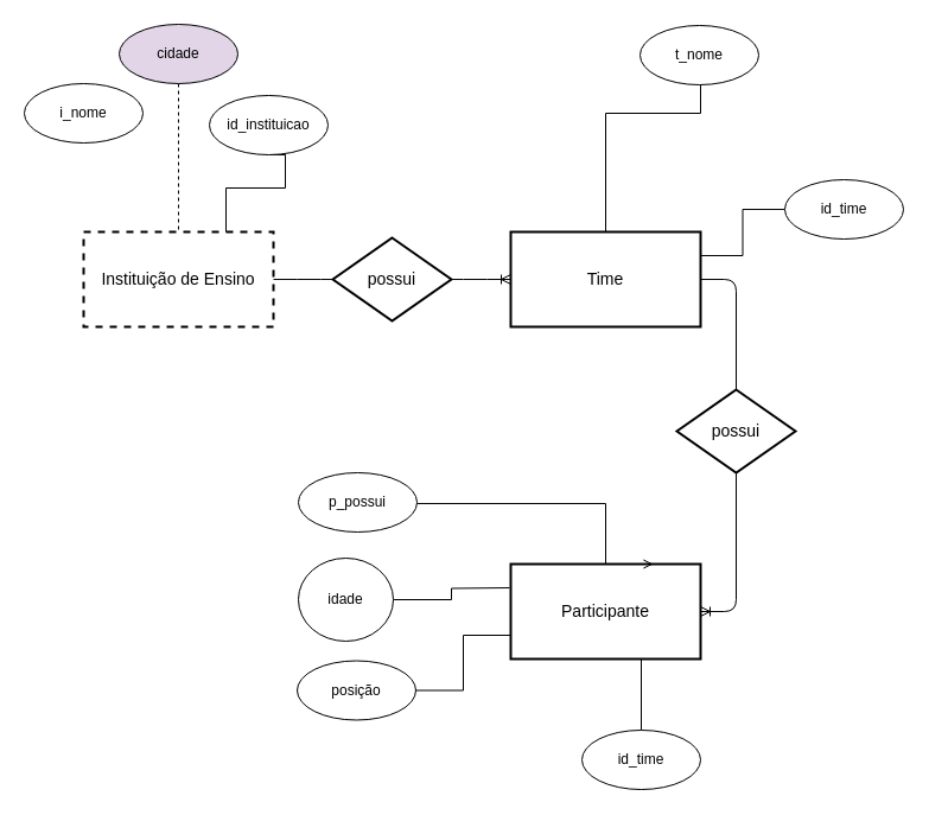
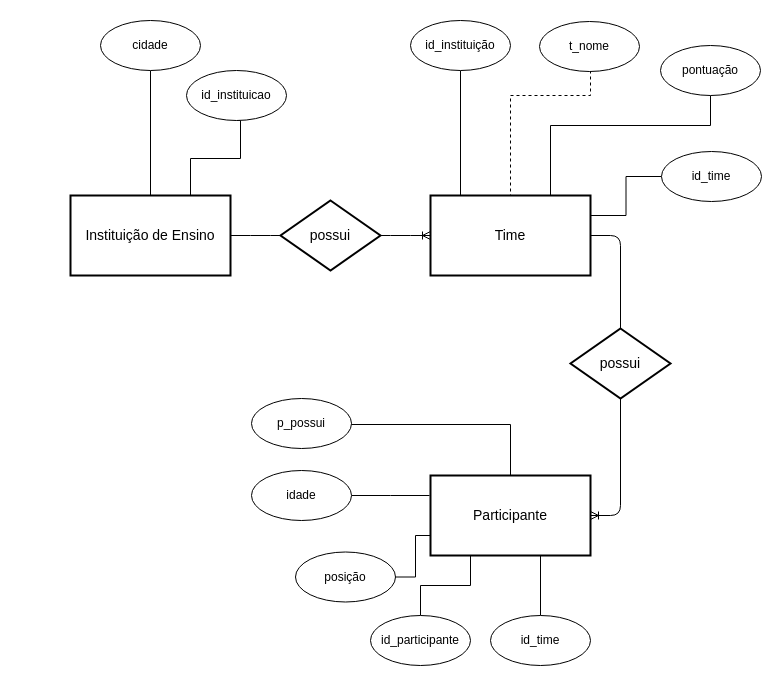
  <mxCell id="0" />
  <mxCell id="1" parent="0" />
- <mxCell id="2" value="Instituição de Ensino" style="strokeWidth=2;whiteSpace=wrap;html=1;align=center;fontSize=14;dashed=1;" vertex="1" parent="1"><mxGeometry x="70" y="195" width="160" height="80" as="geometry" /></mxCell>
+ <mxCell id="2" value="Instituição de Ensino" style="strokeWidth=2;whiteSpace=wrap;html=1;align=center;fontSize=14;" vertex="1" parent="1"><mxGeometry x="70" y="195" width="160" height="80" as="geometry" /></mxCell>
  <mxCell id="3" value="Time" style="strokeWidth=2;whiteSpace=wrap;html=1;align=center;fontSize=14;" vertex="1" parent="1"><mxGeometry x="430" y="195" width="160" height="80" as="geometry" /></mxCell>
  <mxCell id="4" value="Participante" style="strokeWidth=2;whiteSpace=wrap;html=1;align=center;fontSize=14;" vertex="1" parent="1"><mxGeometry x="430" y="475" width="160" height="80" as="geometry" /></mxCell>
  <mxCell id="5" value="" style="edgeStyle=entityRelationEdgeStyle;fontSize=12;html=1;endArrow=ERoneToMany;exitX=1;exitY=0.5;exitDx=0;exitDy=0;" edge="1" parent="1" source="2"><mxGeometry width="100" height="100" relative="1" as="geometry"><mxPoint x="330" y="335" as="sourcePoint" /><mxPoint x="430" y="235" as="targetPoint" /></mxGeometry></mxCell>
  <mxCell id="6" value="" style="edgeStyle=entityRelationEdgeStyle;fontSize=12;html=1;endArrow=ERoneToMany;exitX=1;exitY=0.5;exitDx=0;exitDy=0;" edge="1" parent="1" source="3" target="4"><mxGeometry width="100" height="100" relative="1" as="geometry"><mxPoint x="470" y="295" as="sourcePoint" /><mxPoint x="650" y="515" as="targetPoint" /></mxGeometry></mxCell>
  <mxCell id="7" value="possui" style="shape=rhombus;strokeWidth=2;fontSize=17;perimeter=rhombusPerimeter;whiteSpace=wrap;html=1;align=center;fontSize=14;" vertex="1" parent="1"><mxGeometry x="280" y="200" width="100" height="70" as="geometry" /></mxCell>
  <mxCell id="8" value="possui" style="shape=rhombus;strokeWidth=2;fontSize=17;perimeter=rhombusPerimeter;whiteSpace=wrap;html=1;align=center;fontSize=14;" vertex="1" parent="1"><mxGeometry x="570" y="328" width="100" height="70" as="geometry" /></mxCell>
- <mxCell id="9" value="i_nome" style="ellipse;whiteSpace=wrap;html=1;" vertex="1" parent="1"><mxGeometry x="20" y="70" width="100" height="50" as="geometry" /></mxCell>
- <mxCell id="10" style="edgeStyle=orthogonalEdgeStyle;rounded=0;orthogonalLoop=1;jettySize=auto;html=1;exitX=0.5;exitY=1;exitDx=0;exitDy=0;entryX=0.5;entryY=0;entryDx=0;entryDy=0;endArrow=none;endFill=0;dashed=1;" edge="1" parent="1" source="11" target="2"><mxGeometry relative="1" as="geometry" /></mxCell>
- <mxCell id="11" value="cidade" style="ellipse;whiteSpace=wrap;html=1;fillColor=#e1d5e7;" vertex="1" parent="1"><mxGeometry x="100" y="20" width="100" height="50" as="geometry" /></mxCell>
+ <mxCell id="10" style="edgeStyle=orthogonalEdgeStyle;rounded=0;orthogonalLoop=1;jettySize=auto;html=1;exitX=0.5;exitY=1;exitDx=0;exitDy=0;entryX=0.5;entryY=0;entryDx=0;entryDy=0;endArrow=none;endFill=0;" edge="1" parent="1" source="11" target="2"><mxGeometry relative="1" as="geometry" /></mxCell>
+ <mxCell id="11" value="cidade" style="ellipse;whiteSpace=wrap;html=1;" vertex="1" parent="1"><mxGeometry x="100" y="20" width="100" height="50" as="geometry" /></mxCell>
  <mxCell id="12" style="edgeStyle=orthogonalEdgeStyle;rounded=0;orthogonalLoop=1;jettySize=auto;html=1;exitX=0.5;exitY=1;exitDx=0;exitDy=0;entryX=0.75;entryY=0;entryDx=0;entryDy=0;endArrow=none;endFill=0;" edge="1" parent="1" source="13" target="2"><mxGeometry relative="1" as="geometry"><Array as="points"><mxPoint x="240" y="158" /><mxPoint x="190" y="158" /></Array></mxGeometry></mxCell>
- <mxCell id="13" value="id_instituicao" style="ellipse;whiteSpace=wrap;html=1;" vertex="1" parent="1"><mxGeometry x="176" y="80" width="100" height="50" as="geometry" /></mxCell>
- <mxCell id="14" style="edgeStyle=orthogonalEdgeStyle;rounded=0;orthogonalLoop=1;jettySize=auto;html=1;exitX=0.5;exitY=1;exitDx=0;exitDy=0;entryX=0.5;entryY=0;entryDx=0;entryDy=0;endArrow=none;endFill=0;" edge="1" parent="1" source="15" target="3"><mxGeometry relative="1" as="geometry"><Array as="points"><mxPoint x="590" y="95" /><mxPoint x="510" y="95" /></Array></mxGeometry></mxCell>
+ <mxCell id="13" value="id_instituicao" style="ellipse;whiteSpace=wrap;html=1;" vertex="1" parent="1"><mxGeometry x="186" y="70" width="100" height="50" as="geometry" /></mxCell>
+ <mxCell id="14" style="edgeStyle=orthogonalEdgeStyle;rounded=0;orthogonalLoop=1;jettySize=auto;html=1;exitX=0.5;exitY=1;exitDx=0;exitDy=0;entryX=0.5;entryY=0;entryDx=0;entryDy=0;endArrow=none;endFill=0;dashed=1;" edge="1" parent="1" source="15" target="3"><mxGeometry relative="1" as="geometry"><Array as="points"><mxPoint x="590" y="95" /><mxPoint x="510" y="95" /></Array></mxGeometry></mxCell>
  <mxCell id="15" value="t_nome" style="ellipse;whiteSpace=wrap;html=1;" vertex="1" parent="1"><mxGeometry x="539" y="21" width="100" height="50" as="geometry" /></mxCell>
+ <mxCell id="16" style="edgeStyle=orthogonalEdgeStyle;rounded=0;orthogonalLoop=1;jettySize=auto;html=1;exitX=0.5;exitY=1;exitDx=0;exitDy=0;entryX=0.75;entryY=0;entryDx=0;entryDy=0;endArrow=none;endFill=0;" edge="1" parent="1" source="17" target="3"><mxGeometry relative="1" as="geometry"><Array as="points"><mxPoint x="710" y="125" /><mxPoint x="550" y="125" /></Array></mxGeometry></mxCell>
+ <mxCell id="17" value="pontuação" style="ellipse;whiteSpace=wrap;html=1;" vertex="1" parent="1"><mxGeometry x="660" y="45" width="100" height="50" as="geometry" /></mxCell>
  <mxCell id="18" style="edgeStyle=orthogonalEdgeStyle;rounded=0;orthogonalLoop=1;jettySize=auto;html=1;exitX=0;exitY=0.5;exitDx=0;exitDy=0;entryX=1;entryY=0.25;entryDx=0;entryDy=0;endArrow=none;endFill=0;" edge="1" parent="1" source="19" target="3"><mxGeometry relative="1" as="geometry" /></mxCell>
  <mxCell id="19" value="id_time" style="ellipse;whiteSpace=wrap;html=1;" vertex="1" parent="1"><mxGeometry x="661" y="151" width="100" height="50" as="geometry" /></mxCell>
- <mxCell id="22" style="edgeStyle=orthogonalEdgeStyle;rounded=0;orthogonalLoop=1;jettySize=auto;html=1;exitX=1;exitY=0.5;exitDx=0;exitDy=0;entryX=0.75;entryY=0;entryDx=0;entryDy=0;endArrow=open;endFill=0;" edge="1" parent="1" source="23" target="4"><mxGeometry relative="1" as="geometry"><Array as="points"><mxPoint x="510" y="424" /><mxPoint x="510" y="475" /></Array></mxGeometry></mxCell>
+ <mxCell id="20" style="edgeStyle=orthogonalEdgeStyle;rounded=0;orthogonalLoop=1;jettySize=auto;html=1;exitX=0.5;exitY=1;exitDx=0;exitDy=0;entryX=0.25;entryY=0;entryDx=0;entryDy=0;endArrow=none;endFill=0;" edge="1" parent="1" source="21" target="3"><mxGeometry relative="1" as="geometry"><Array as="points"><mxPoint x="460" y="195" /></Array></mxGeometry></mxCell>
+ <mxCell id="21" value="id_instituição" style="ellipse;whiteSpace=wrap;html=1;" vertex="1" parent="1"><mxGeometry x="410" y="20" width="100" height="50" as="geometry" /></mxCell>
+ <mxCell id="22" style="edgeStyle=orthogonalEdgeStyle;rounded=0;orthogonalLoop=1;jettySize=auto;html=1;exitX=1;exitY=0.5;exitDx=0;exitDy=0;entryX=0.75;entryY=0;entryDx=0;entryDy=0;endArrow=none;endFill=0;" edge="1" parent="1" source="23" target="4"><mxGeometry relative="1" as="geometry"><Array as="points"><mxPoint x="510" y="424" /><mxPoint x="510" y="475" /></Array></mxGeometry></mxCell>
  <mxCell id="23" value="p_possui" style="ellipse;whiteSpace=wrap;html=1;" vertex="1" parent="1"><mxGeometry x="251" y="398" width="100" height="50" as="geometry" /></mxCell>
  <mxCell id="24" value="" style="edgeStyle=orthogonalEdgeStyle;rounded=0;orthogonalLoop=1;jettySize=auto;html=1;endArrow=none;endFill=0;" edge="1" parent="1" source="31"><mxGeometry relative="1" as="geometry"><mxPoint x="169" y="495" as="sourcePoint" /><mxPoint x="429" y="495" as="targetPoint" /></mxGeometry></mxCell>
  <mxCell id="25" style="edgeStyle=orthogonalEdgeStyle;rounded=0;orthogonalLoop=1;jettySize=auto;html=1;exitX=1;exitY=0.5;exitDx=0;exitDy=0;entryX=0;entryY=0.75;entryDx=0;entryDy=0;endArrow=none;endFill=0;" edge="1" parent="1" source="26" target="4"><mxGeometry relative="1" as="geometry" /></mxCell>
- <mxCell id="26" value="posição" style="ellipse;whiteSpace=wrap;html=1;" vertex="1" parent="1"><mxGeometry x="250" y="556.5" width="100" height="50" as="geometry" /></mxCell>
+ <mxCell id="26" value="posição" style="ellipse;whiteSpace=wrap;html=1;" vertex="1" parent="1"><mxGeometry x="295" y="551.5" width="100" height="50" as="geometry" /></mxCell>
  <mxCell id="27" style="edgeStyle=orthogonalEdgeStyle;rounded=0;orthogonalLoop=1;jettySize=auto;html=1;exitX=0.5;exitY=0;exitDx=0;exitDy=0;endArrow=none;endFill=0;" edge="1" parent="1" source="28"><mxGeometry relative="1" as="geometry"><mxPoint x="540" y="575" as="targetPoint" /><Array as="points"><mxPoint x="540" y="555" /><mxPoint x="540" y="555" /></Array></mxGeometry></mxCell>
  <mxCell id="28" value="id_time" style="ellipse;whiteSpace=wrap;html=1;" vertex="1" parent="1"><mxGeometry x="490" y="615" width="100" height="50" as="geometry" /></mxCell>
- <mxCell id="31" value="idade" style="ellipse;whiteSpace=wrap;html=1;" vertex="1" parent="1"><mxGeometry x="251" y="470" width="80" height="70" as="geometry" /></mxCell>
+ <mxCell id="29" style="edgeStyle=orthogonalEdgeStyle;rounded=0;orthogonalLoop=1;jettySize=auto;html=1;exitX=0.5;exitY=0;exitDx=0;exitDy=0;entryX=0.25;entryY=1;entryDx=0;entryDy=0;endArrow=none;endFill=0;" edge="1" parent="1" source="30" target="4"><mxGeometry relative="1" as="geometry" /></mxCell>
+ <mxCell id="30" value="id_participante" style="ellipse;whiteSpace=wrap;html=1;" vertex="1" parent="1"><mxGeometry x="370" y="615" width="100" height="50" as="geometry" /></mxCell>
+ <mxCell id="31" value="idade" style="ellipse;whiteSpace=wrap;html=1;" vertex="1" parent="1"><mxGeometry x="251" y="470" width="100" height="50" as="geometry" /></mxCell>
